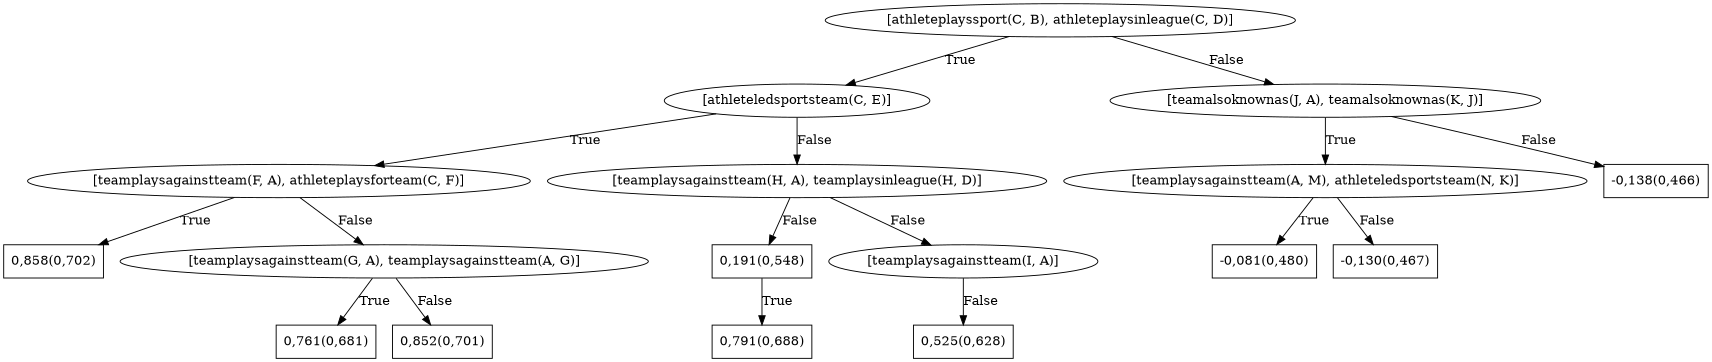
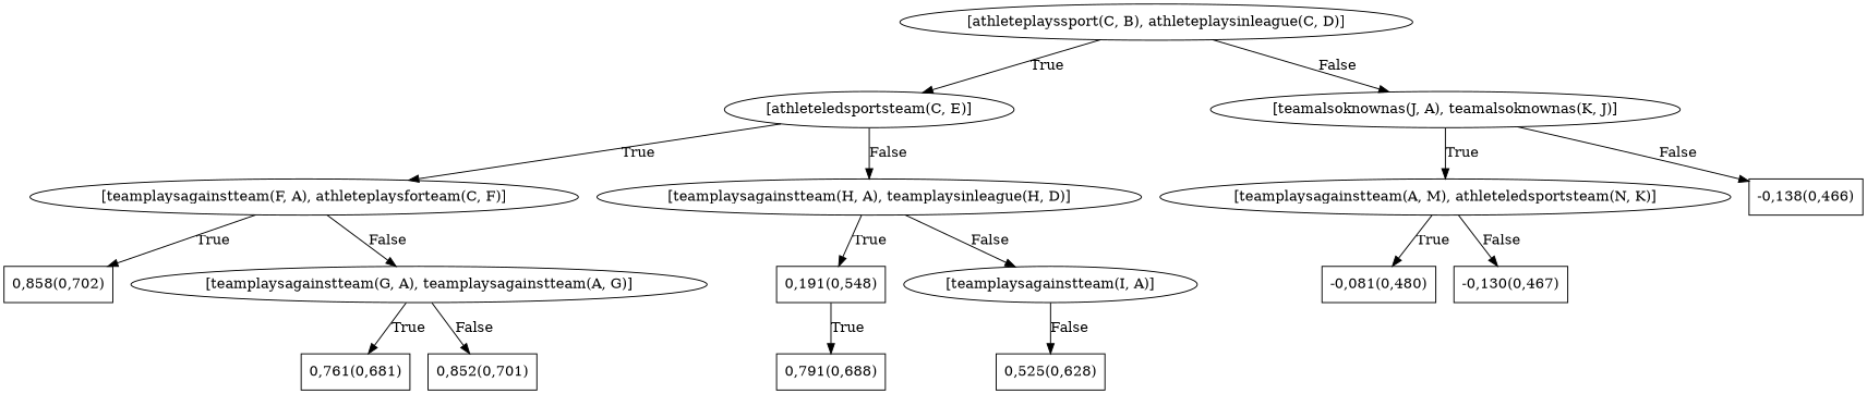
  digraph {
    node [shape=box]
    n1 [label="[athleteplayssport(C, B), athleteplaysinleague(C, D)]" shape=""]
    n2 [label="[athleteledsportsteam(C, E)]" shape=""]
    n3 [label="[teamalsoknownas(J, A), teamalsoknownas(K, J)]" shape=""]
    n4 [label="[teamplaysagainstteam(F, A), athleteplaysforteam(C, F)]" shape=""]
    n5 [label="[teamplaysagainstteam(H, A), teamplaysinleague(H, D)]" shape=""]
    n6 [label="[teamplaysagainstteam(A, M), athleteledsportsteam(N, K)]" shape=""]
    n7 [label="-0,138(0,466)"]
    n8 [label="0,858(0,702)"]
    n9 [label="[teamplaysagainstteam(G, A), teamplaysagainstteam(A, G)]" shape=""]
    n10 [label="0,191(0,548)"]
    n11 [label="[teamplaysagainstteam(I, A)]" shape=""]
    n12 [label="-0,081(0,480)"]
    n13 [label="-0,130(0,467)"]
    n14 [label="0,761(0,681)"]
    n15 [label="0,852(0,701)"]
    n16 [label="0,791(0,688)"]
    n17 [label="0,525(0,628)"]
    n1 -> n2 [label=True]
    n1 -> n3 [label=False]
    n2 -> n4 [label=True]
    n2 -> n5 [label=False]
    n3 -> n6 [label=True]
    n3 -> n7 [label=False]
    n4 -> n8 [label=True]
    n4 -> n9 [label=False]
-   n5 -> n10 [label=False]
+   n5 -> n10 [label=True]
    n5 -> n11 [label=False]
    n6 -> n12 [label=True]
    n6 -> n13 [label=False]
    n9 -> n14 [label=True]
    n9 -> n15 [label=False]
    n10 -> n16 [label=True]
    n11 -> n17 [label=False]
  }
